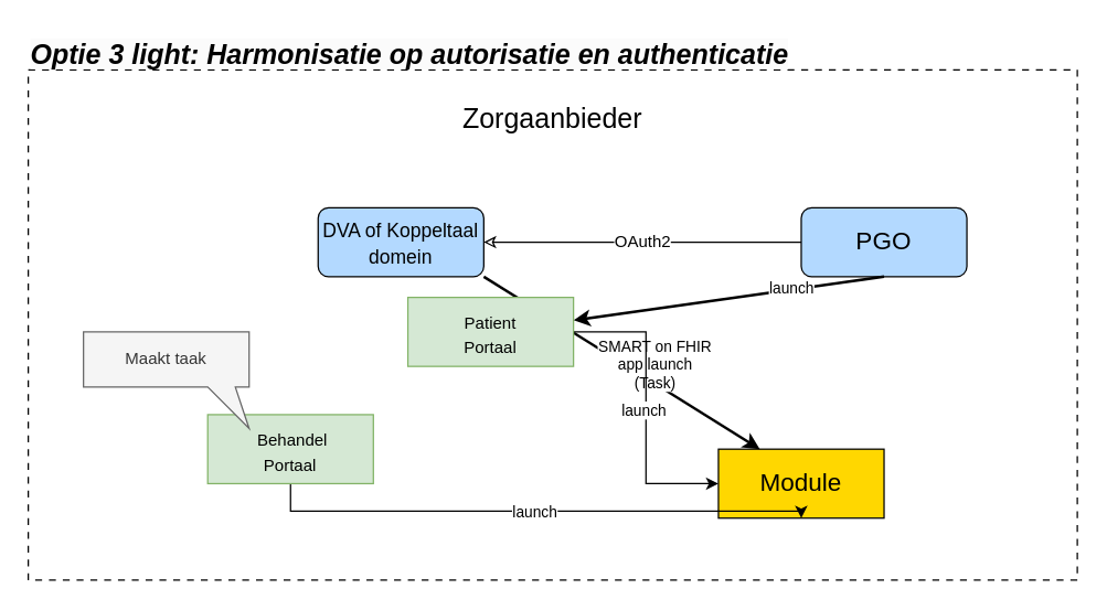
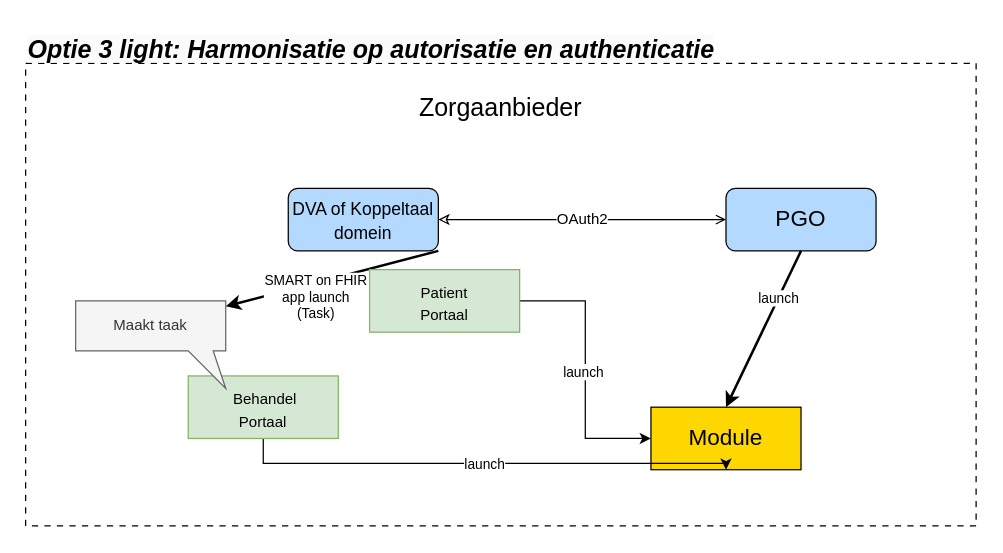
  <mxCell id="0" />
  <mxCell id="1" parent="0" />
  <mxCell id="2" value="" style="rounded=0;whiteSpace=wrap;html=1;dashed=1;dashPattern=5 5;fillColor=none;strokeColor=#000000;movable=0;resizable=0;rotatable=0;deletable=0;editable=0;locked=1;connectable=0;" parent="1" vertex="1"><mxGeometry x="20" y="50" width="760" height="370" as="geometry" /></mxCell>
  <mxCell id="3" value="Zorgaanbieder" style="text;html=1;strokeColor=none;fillColor=none;align=center;verticalAlign=middle;whiteSpace=wrap;rounded=0;fontSize=20;fontStyle=0;" parent="1" vertex="1"><mxGeometry x="340" y="70" width="120" height="30" as="geometry" /></mxCell>
  <mxCell id="4" value="&lt;div style=&quot;line-height: 100%;&quot;&gt;&lt;font style=&quot;font-size: 14px;&quot;&gt;DVA of Koppeltaal domein&lt;/font&gt;&lt;/div&gt;" style="rounded=1;whiteSpace=wrap;html=1;fillColor=#B3D9FF;strokeColor=#000000;fontSize=18;arcSize=15;" parent="1" vertex="1"><mxGeometry x="230" y="150" width="120" height="50" as="geometry" /></mxCell>
  <mxCell id="5" value="PGO" style="rounded=1;whiteSpace=wrap;html=1;fillColor=#B3D9FF;strokeColor=#000000;fontSize=18;arcSize=15;" parent="1" vertex="1"><mxGeometry x="580" y="150" width="120" height="50" as="geometry" /></mxCell>
  <mxCell id="6" value="Module" style="rounded=0;whiteSpace=wrap;html=1;fillColor=#FFD700;strokeColor=#000000;fontSize=18;" parent="1" vertex="1"><mxGeometry x="520" y="325" width="120" height="50" as="geometry" /></mxCell>
- <mxCell id="7" value="OAuth2" style="edgeStyle=orthogonalEdgeStyle;rounded=0;orthogonalLoop=1;jettySize=auto;html=1;exitX=1;exitY=0.5;exitDx=0;exitDy=0;strokeColor=#000000;fontSize=12;startArrow=classic;startFill=0;endArrow=none;entryX=0;entryY=0.5;entryDx=0;entryDy=0;" parent="1" source="4" target="5" edge="1"><mxGeometry relative="1" as="geometry"><mxPoint x="309" y="175" as="sourcePoint" /><mxPoint x="369" y="175" as="targetPoint" /><mxPoint as="offset" /></mxGeometry></mxCell>
- <mxCell id="8" value="SMART on FHIR&lt;div&gt;app launch&lt;/div&gt;&lt;div&gt;(Task)&lt;/div&gt;" style="rounded=0;orthogonalLoop=1;jettySize=auto;html=1;exitX=1;exitY=1;exitDx=0;exitDy=0;entryX=0.25;entryY=0;entryDx=0;entryDy=0;strokeColor=#000000;strokeWidth=2;fontSize=11;startArrow=none;startFill=0;endArrow=classic;endFill=1;" parent="1" source="4" target="6" edge="1"><mxGeometry x="0.18" y="11" relative="1" as="geometry"><mxPoint as="offset" /></mxGeometry></mxCell>
- <mxCell id="9" value="launch" style="rounded=0;orthogonalLoop=1;jettySize=auto;html=1;exitX=0.5;exitY=1;exitDx=0;exitDy=0;strokeColor=#000000;strokeWidth=2;fontSize=11;" parent="1" source="5" target="12" edge="1"><mxGeometry x="-0.4" relative="1" as="geometry"><mxPoint as="offset" /><mxPoint x="370" y="290" as="targetPoint" /></mxGeometry></mxCell>
+ <mxCell id="7" value="OAuth2" style="edgeStyle=orthogonalEdgeStyle;rounded=0;orthogonalLoop=1;jettySize=auto;html=1;exitX=1;exitY=0.5;exitDx=0;exitDy=0;strokeColor=#000000;fontSize=12;startArrow=classic;startFill=0;endArrow=open;entryX=0;entryY=0.5;entryDx=0;entryDy=0;" parent="1" source="4" target="5" edge="1"><mxGeometry relative="1" as="geometry"><mxPoint x="309" y="175" as="sourcePoint" /><mxPoint x="369" y="175" as="targetPoint" /><mxPoint as="offset" /></mxGeometry></mxCell>
+ <mxCell id="8" value="SMART on FHIR&lt;div&gt;app launch&lt;/div&gt;&lt;div&gt;(Task)&lt;/div&gt;" style="rounded=0;orthogonalLoop=1;jettySize=auto;html=1;exitX=1;exitY=1;exitDx=0;exitDy=0;strokeColor=#000000;strokeWidth=2;fontSize=11;startArrow=none;startFill=0;endArrow=classic;endFill=1;" parent="1" source="4" target="17" edge="1"><mxGeometry x="0.18" y="11" relative="1" as="geometry"><mxPoint as="offset" /></mxGeometry></mxCell>
+ <mxCell id="9" value="launch" style="rounded=0;orthogonalLoop=1;jettySize=auto;html=1;exitX=0.5;exitY=1;exitDx=0;exitDy=0;strokeColor=#000000;strokeWidth=2;fontSize=11;entryX=0.5;entryY=0;entryDx=0;entryDy=0;" parent="1" source="5" target="6" edge="1"><mxGeometry x="-0.4" relative="1" as="geometry"><mxPoint as="offset" /><mxPoint x="370" y="290" as="targetPoint" /></mxGeometry></mxCell>
  <mxCell id="10" style="edgeStyle=orthogonalEdgeStyle;rounded=0;orthogonalLoop=1;jettySize=auto;html=1;entryX=0;entryY=0.5;entryDx=0;entryDy=0;" parent="1" source="12" target="6" edge="1"><mxGeometry relative="1" as="geometry" /></mxCell>
  <mxCell id="11" value="launch" style="edgeLabel;html=1;align=center;verticalAlign=middle;resizable=0;points=[];" parent="10" vertex="1" connectable="0"><mxGeometry x="0.033" y="-2" relative="1" as="geometry"><mxPoint y="-2" as="offset" /></mxGeometry></mxCell>
  <mxCell id="12" value="&lt;div style=&quot;line-height: 100%;&quot;&gt;&lt;font style=&quot;font-size: 12px; line-height: 100%;&quot;&gt;Patient&lt;/font&gt;&lt;div&gt;&lt;font style=&quot;font-size: 12px; line-height: 100%;&quot;&gt;Portaal&lt;/font&gt;&lt;/div&gt;&lt;/div&gt;" style="rounded=0;whiteSpace=wrap;html=1;fillColor=#d5e8d4;strokeColor=#82b366;fontSize=18;verticalAlign=middle;" parent="1" vertex="1"><mxGeometry x="295" y="215" width="120" height="50" as="geometry" /></mxCell>
  <mxCell id="13" value="&lt;span style=&quot;color: rgb(0, 0, 0); font-family: Helvetica; font-size: 20px; font-style: italic; font-variant-ligatures: normal; font-variant-caps: normal; font-weight: 700; letter-spacing: normal; orphans: 2; text-align: center; text-indent: 0px; text-transform: none; widows: 2; word-spacing: 0px; -webkit-text-stroke-width: 0px; white-space: normal; background-color: rgb(251, 251, 251); text-decoration-thickness: initial; text-decoration-style: initial; text-decoration-color: initial; display: inline !important; float: none;&quot;&gt;Optie 3 light: Harmonisatie op autorisatie en authenticatie&lt;/span&gt;" style="text;whiteSpace=wrap;html=1;" parent="1" vertex="1"><mxGeometry x="20" y="20" width="750" height="70" as="geometry" /></mxCell>
  <mxCell id="14" style="edgeStyle=orthogonalEdgeStyle;rounded=0;orthogonalLoop=1;jettySize=auto;html=1;entryX=0.5;entryY=1;entryDx=0;entryDy=0;" edge="1" parent="1" source="16" target="6"><mxGeometry relative="1" as="geometry"><Array as="points"><mxPoint x="210" y="370" /><mxPoint x="580" y="370" /></Array></mxGeometry></mxCell>
  <mxCell id="15" value="launch" style="edgeLabel;html=1;align=center;verticalAlign=middle;resizable=0;points=[];" vertex="1" connectable="0" parent="14"><mxGeometry x="0.039" y="-1" relative="1" as="geometry"><mxPoint x="-9" y="-1" as="offset" /></mxGeometry></mxCell>
  <mxCell id="16" value="&lt;div style=&quot;line-height: 100%;&quot;&gt;&lt;font style=&quot;font-size: 12px; line-height: 100%;&quot;&gt;&amp;nbsp;Behandel&lt;/font&gt;&lt;div&gt;&lt;font style=&quot;font-size: 12px; line-height: 100%;&quot;&gt;Portaal&lt;/font&gt;&lt;/div&gt;&lt;/div&gt;" style="rounded=0;whiteSpace=wrap;html=1;fillColor=#d5e8d4;strokeColor=#82b366;fontSize=18;verticalAlign=middle;" vertex="1" parent="1"><mxGeometry x="150" y="300" width="120" height="50" as="geometry" /></mxCell>
  <mxCell id="17" value="Maakt taak" style="shape=callout;whiteSpace=wrap;html=1;perimeter=calloutPerimeter;fillColor=#f5f5f5;strokeColor=#666666;fontColor=#333333;position2=1;base=20;size=30;position=0.75;" parent="1" vertex="1"><mxGeometry x="60" y="240" width="120" height="70" as="geometry" /></mxCell>
